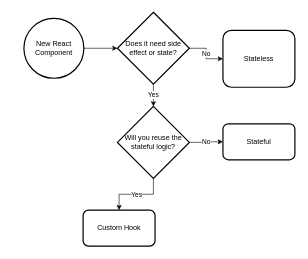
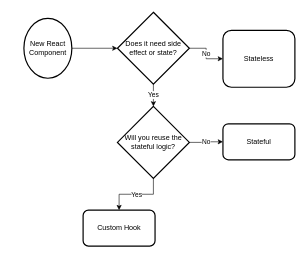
  <mxCell id="0" />
  <mxCell id="1" parent="0" />
  <mxCell id="2" value="No" style="edgeStyle=orthogonalEdgeStyle;rounded=0;orthogonalLoop=1;jettySize=auto;html=1;shadow=0;" parent="1" source="4" target="7" edge="1"><mxGeometry relative="1" as="geometry" /></mxCell>
  <mxCell id="3" value="Yes" style="edgeStyle=orthogonalEdgeStyle;rounded=0;orthogonalLoop=1;jettySize=auto;html=1;shadow=0;" parent="1" source="4" target="10" edge="1"><mxGeometry relative="1" as="geometry" /></mxCell>
  <mxCell id="4" value="Does it need side effect or state?" style="rhombus;whiteSpace=wrap;html=1;strokeWidth=2;shadow=0;" parent="1" vertex="1"><mxGeometry x="195" y="20" width="120" height="120" as="geometry" /></mxCell>
  <mxCell id="5" value="" style="edgeStyle=orthogonalEdgeStyle;rounded=0;orthogonalLoop=1;jettySize=auto;html=1;" parent="1" source="6" target="4" edge="1"><mxGeometry relative="1" as="geometry" /></mxCell>
- <mxCell id="6" value="New React Component" style="strokeWidth=2;html=1;shape=mxgraph.flowchart.start_2;whiteSpace=wrap;shadow=0;" parent="1" vertex="1"><mxGeometry x="39" y="30" width="100" height="100" as="geometry" /></mxCell>
+ <mxCell id="6" value="New React Component" style="strokeWidth=2;html=1;shape=mxgraph.flowchart.start_2;whiteSpace=wrap;shadow=0;" parent="1" vertex="1"><mxGeometry x="39" y="30" width="80" height="100" as="geometry" /></mxCell>
  <mxCell id="7" value="Stateless" style="rounded=1;whiteSpace=wrap;html=1;strokeWidth=2;shadow=0;" parent="1" vertex="1"><mxGeometry x="371" y="50" width="120" height="95" as="geometry" /></mxCell>
  <mxCell id="8" value="No" style="edgeStyle=orthogonalEdgeStyle;rounded=0;orthogonalLoop=1;jettySize=auto;html=1;shadow=0;" parent="1" source="10" target="11" edge="1"><mxGeometry relative="1" as="geometry" /></mxCell>
  <mxCell id="9" value="Yes" style="edgeStyle=orthogonalEdgeStyle;rounded=0;orthogonalLoop=1;jettySize=auto;html=1;shadow=0;" parent="1" source="10" target="12" edge="1"><mxGeometry relative="1" as="geometry" /></mxCell>
  <mxCell id="10" value="Will you reuse the stateful logic?" style="rhombus;whiteSpace=wrap;html=1;strokeWidth=2;shadow=0;" parent="1" vertex="1"><mxGeometry x="195" y="177" width="120" height="120" as="geometry" /></mxCell>
  <mxCell id="11" value="Stateful" style="rounded=1;whiteSpace=wrap;html=1;strokeWidth=2;shadow=0;" parent="1" vertex="1"><mxGeometry x="371" y="206" width="120" height="60" as="geometry" /></mxCell>
  <mxCell id="12" value="Custom Hook" style="rounded=1;whiteSpace=wrap;html=1;strokeWidth=2;shadow=0;" parent="1" vertex="1"><mxGeometry x="137.75" y="350" width="120" height="60" as="geometry" /></mxCell>
  <mxCell id="13" value="Yes" style="edgeStyle=orthogonalEdgeStyle;rounded=0;orthogonalLoop=1;jettySize=auto;html=1;" parent="1" edge="1"><mxGeometry relative="1" as="geometry"><mxPoint x="80" y="177" as="targetPoint" /></mxGeometry></mxCell>
  <mxCell id="14" value="No" style="edgeStyle=orthogonalEdgeStyle;rounded=0;orthogonalLoop=1;jettySize=auto;html=1;" parent="1" edge="1"><mxGeometry relative="1" as="geometry"><mxPoint x="20" y="237" as="sourcePoint" /></mxGeometry></mxCell>
